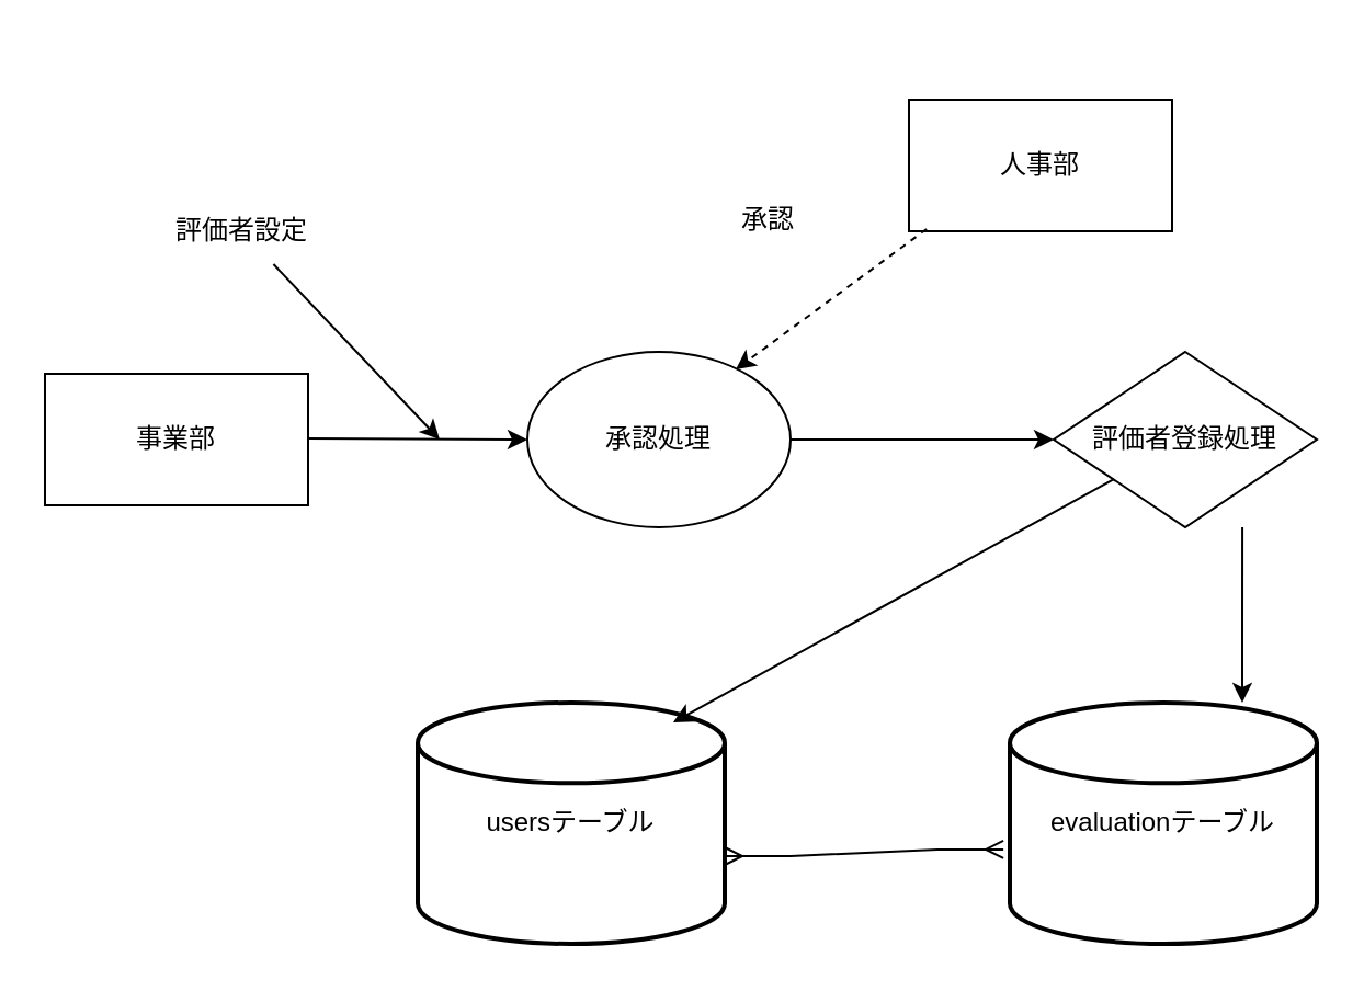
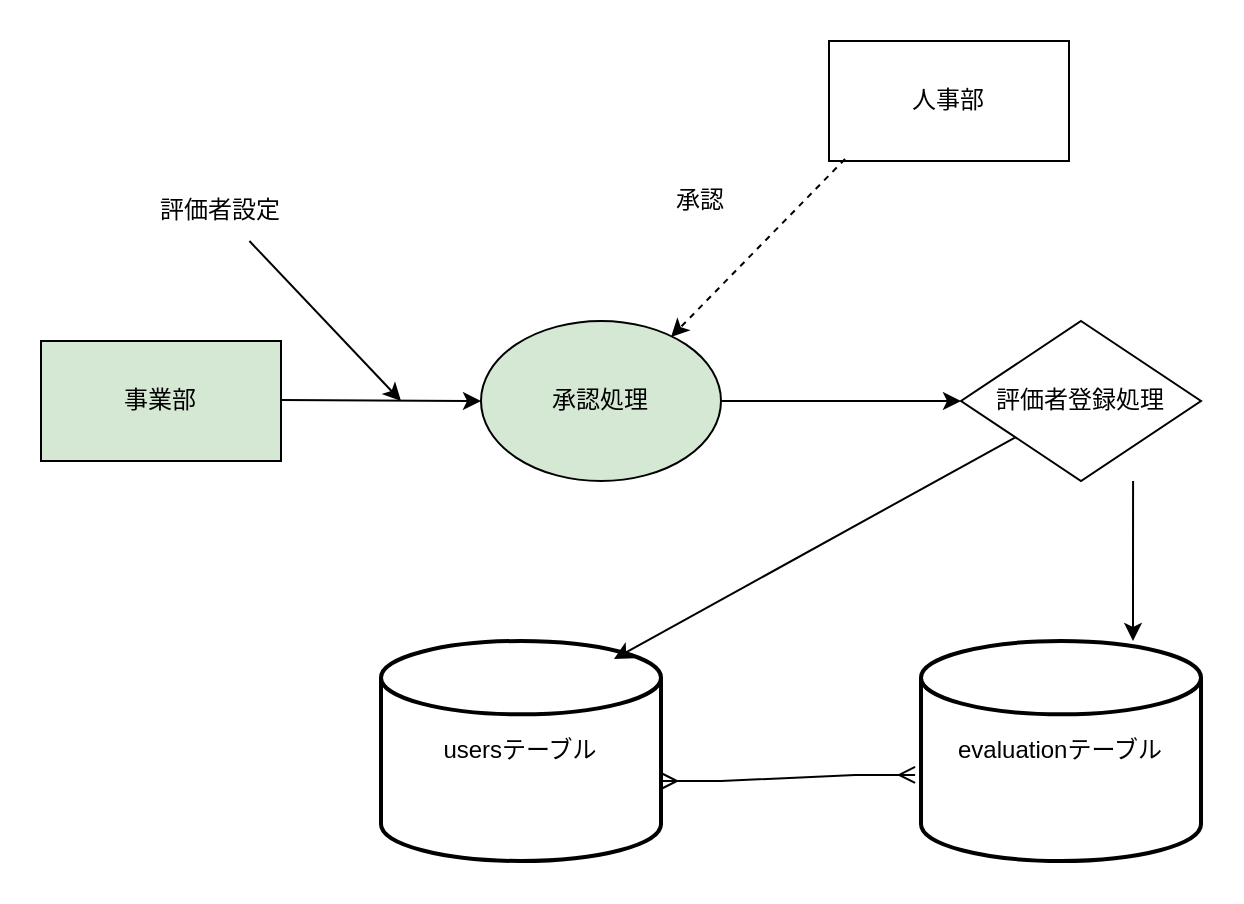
  <mxCell id="0" />
  <mxCell id="1" parent="0" />
- <mxCell id="2" value="事業部" style="rounded=0;whiteSpace=wrap;html=1;" vertex="1" parent="1"><mxGeometry x="20" y="170" width="120" height="60" as="geometry" /></mxCell>
+ <mxCell id="2" value="事業部" style="rounded=0;whiteSpace=wrap;html=1;fillColor=#d5e8d4;" vertex="1" parent="1"><mxGeometry x="20" y="170" width="120" height="60" as="geometry" /></mxCell>
  <mxCell id="3" value="" style="endArrow=classic;html=1;rounded=0;entryX=0;entryY=0.5;entryDx=0;entryDy=0;" edge="1" parent="1" target="4"><mxGeometry width="50" height="50" relative="1" as="geometry"><mxPoint x="140" y="199.5" as="sourcePoint" /><mxPoint x="190" y="199.5" as="targetPoint" /></mxGeometry></mxCell>
- <mxCell id="4" value="承認処理" style="ellipse;whiteSpace=wrap;html=1;" vertex="1" parent="1"><mxGeometry x="240" y="160" width="120" height="80" as="geometry" /></mxCell>
+ <mxCell id="4" value="承認処理" style="ellipse;whiteSpace=wrap;html=1;fillColor=#d5e8d4;" vertex="1" parent="1"><mxGeometry x="240" y="160" width="120" height="80" as="geometry" /></mxCell>
  <mxCell id="5" value="" style="endArrow=classic;html=1;rounded=0;entryX=0;entryY=0.5;entryDx=0;entryDy=0;" edge="1" parent="1" target="6"><mxGeometry width="50" height="50" relative="1" as="geometry"><mxPoint x="360" y="200" as="sourcePoint" /><mxPoint x="360" y="199.5" as="targetPoint" /><Array as="points"><mxPoint x="420" y="200" /></Array></mxGeometry></mxCell>
  <mxCell id="6" value="評価者登録処理" style="rhombus;whiteSpace=wrap;html=1;" vertex="1" parent="1"><mxGeometry x="480" y="160" width="120" height="80" as="geometry" /></mxCell>
  <mxCell id="7" value="評価者設定" style="text;html=1;align=center;verticalAlign=middle;whiteSpace=wrap;rounded=0;" vertex="1" parent="1"><mxGeometry x="70" y="90" width="80" height="30" as="geometry" /></mxCell>
  <mxCell id="8" value="" style="endArrow=classic;html=1;rounded=0;" edge="1" parent="1" source="7"><mxGeometry width="50" height="50" relative="1" as="geometry"><mxPoint x="120" y="95" as="sourcePoint" /><mxPoint x="200" y="200" as="targetPoint" /></mxGeometry></mxCell>
- <mxCell id="9" value="人事部" style="rounded=0;whiteSpace=wrap;html=1;" vertex="1" parent="1"><mxGeometry x="414" y="45" width="120" height="60" as="geometry" /></mxCell>
+ <mxCell id="9" value="人事部" style="rounded=0;whiteSpace=wrap;html=1;" vertex="1" parent="1"><mxGeometry x="414" y="20" width="120" height="60" as="geometry" /></mxCell>
  <mxCell id="10" value="" style="endArrow=classic;html=1;rounded=0;entryX=0.792;entryY=0.1;entryDx=0;entryDy=0;entryPerimeter=0;exitX=0.067;exitY=0.983;exitDx=0;exitDy=0;exitPerimeter=0;dashed=1;" edge="1" parent="1" source="9" target="4"><mxGeometry width="50" height="50" relative="1" as="geometry"><mxPoint x="404" y="80" as="sourcePoint" /><mxPoint x="480" y="160" as="targetPoint" /></mxGeometry></mxCell>
  <mxCell id="11" value="承認" style="text;html=1;align=center;verticalAlign=middle;whiteSpace=wrap;rounded=0;" vertex="1" parent="1"><mxGeometry x="320" y="85" width="60" height="30" as="geometry" /></mxCell>
  <mxCell id="12" value="" style="endArrow=classic;html=1;rounded=0;exitX=0.717;exitY=1;exitDx=0;exitDy=0;exitPerimeter=0;" edge="1" parent="1" source="6"><mxGeometry width="50" height="50" relative="1" as="geometry"><mxPoint x="600" y="320" as="sourcePoint" /><mxPoint x="566" y="320" as="targetPoint" /><Array as="points"><mxPoint x="566" y="290" /></Array></mxGeometry></mxCell>
  <mxCell id="13" value="evaluationテーブル" style="strokeWidth=2;html=1;shape=mxgraph.flowchart.database;whiteSpace=wrap;" vertex="1" parent="1"><mxGeometry x="460" y="320" width="140" height="110" as="geometry" /></mxCell>
  <mxCell id="14" value="usersテーブル" style="strokeWidth=2;html=1;shape=mxgraph.flowchart.database;whiteSpace=wrap;" vertex="1" parent="1"><mxGeometry x="190" y="320" width="140" height="110" as="geometry" /></mxCell>
  <mxCell id="15" value="" style="endArrow=classic;html=1;rounded=0;entryX=0.792;entryY=0.1;entryDx=0;entryDy=0;entryPerimeter=0;" edge="1" parent="1" source="6"><mxGeometry width="50" height="50" relative="1" as="geometry"><mxPoint x="393.5" y="240" as="sourcePoint" /><mxPoint x="306.5" y="329" as="targetPoint" /></mxGeometry></mxCell>
  <mxCell id="16" value="" style="edgeStyle=entityRelationEdgeStyle;fontSize=12;html=1;endArrow=ERmany;startArrow=ERmany;rounded=0;entryX=-0.021;entryY=0.609;entryDx=0;entryDy=0;entryPerimeter=0;" edge="1" parent="1" target="13"><mxGeometry width="100" height="100" relative="1" as="geometry"><mxPoint x="330" y="390" as="sourcePoint" /><mxPoint x="430" y="290" as="targetPoint" /></mxGeometry></mxCell>
